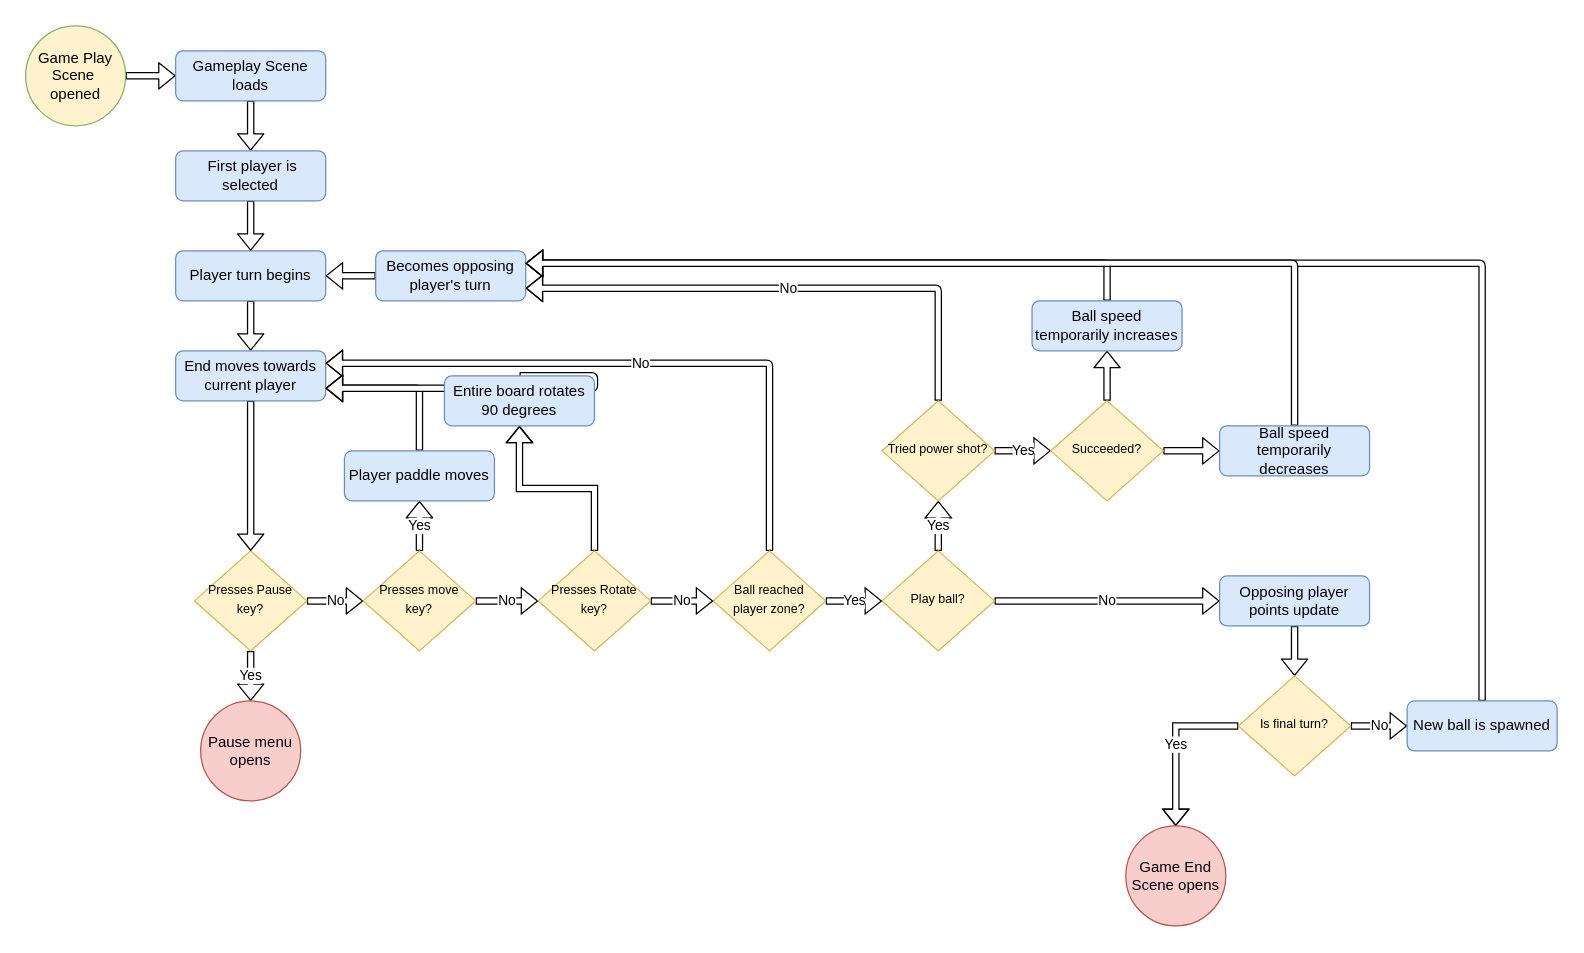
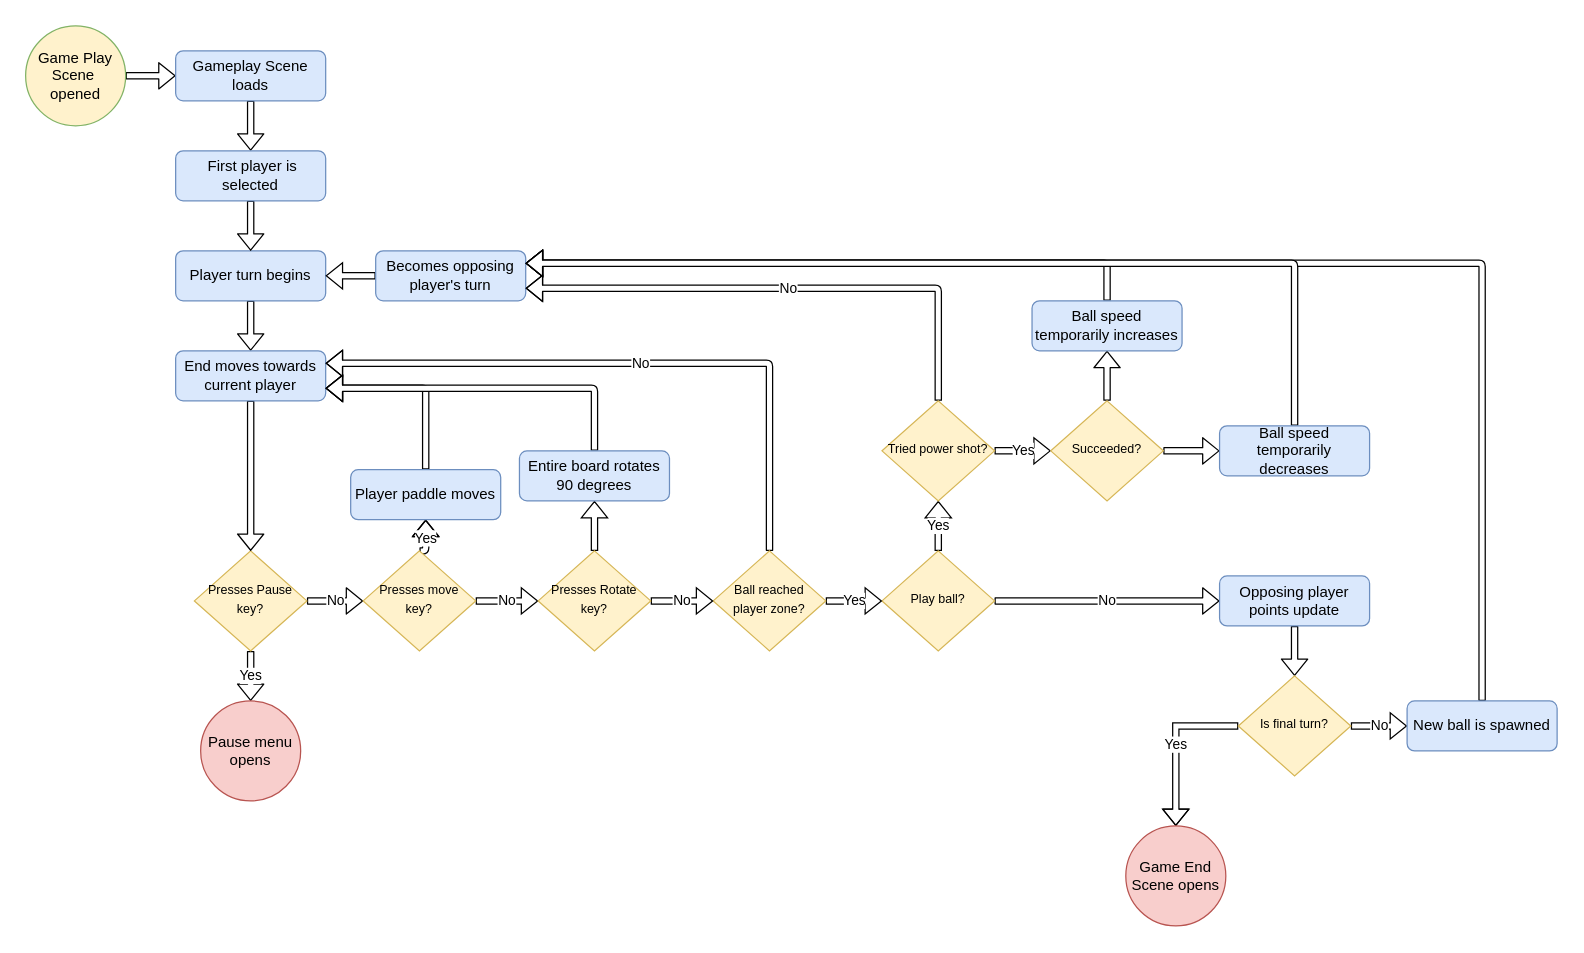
  <mxCell id="0" />
  <mxCell id="1" parent="0" />
  <mxCell id="2" style="edgeStyle=orthogonalEdgeStyle;rounded=1;orthogonalLoop=1;jettySize=auto;html=1;exitX=1;exitY=0.5;exitDx=0;exitDy=0;shape=flexArrow;endSize=4;width=5;endWidth=15;fillColor=default;" parent="1" source="3" target="8" edge="1"><mxGeometry relative="1" as="geometry" /></mxCell>
  <mxCell id="3" value="Game Play Scene&amp;nbsp;&lt;br&gt;opened" style="ellipse;whiteSpace=wrap;html=1;aspect=fixed;fillColor=#fff2cc;strokeColor=#82b366;" parent="1" vertex="1"><mxGeometry x="20" y="20" width="80" height="80" as="geometry" /></mxCell>
  <mxCell id="4" value="Yes" style="edgeStyle=orthogonalEdgeStyle;rounded=0;orthogonalLoop=1;jettySize=auto;html=1;shape=flexArrow;fillColor=default;endSize=4;width=5;endWidth=15;" parent="1" source="6" target="44" edge="1"><mxGeometry relative="1" as="geometry" /></mxCell>
  <mxCell id="5" value="No" style="edgeStyle=orthogonalEdgeStyle;rounded=1;orthogonalLoop=1;jettySize=auto;html=1;exitX=1;exitY=0.5;exitDx=0;exitDy=0;entryX=0;entryY=0.5;entryDx=0;entryDy=0;shape=flexArrow;endSize=4;width=5;endWidth=15;fillColor=default;" parent="1" source="6" target="20" edge="1"><mxGeometry relative="1" as="geometry" /></mxCell>
  <mxCell id="6" value="&lt;span style=&quot;font-size: 10px&quot;&gt;Play ball?&lt;/span&gt;" style="rhombus;whiteSpace=wrap;html=1;shadow=0;fontFamily=Helvetica;fontSize=12;align=center;strokeWidth=1;spacing=6;spacingTop=-4;fillColor=#fff2cc;strokeColor=#d6b656;" parent="1" vertex="1"><mxGeometry x="705" y="440" width="90" height="80" as="geometry" /></mxCell>
  <mxCell id="7" value="" style="edgeStyle=orthogonalEdgeStyle;rounded=1;orthogonalLoop=1;jettySize=auto;html=1;shape=flexArrow;endSize=4;width=5;endWidth=15;fillColor=default;" parent="1" source="8" target="14" edge="1"><mxGeometry relative="1" as="geometry" /></mxCell>
  <mxCell id="8" value="&lt;font style=&quot;font-size: 12px&quot;&gt;Gameplay Scene loads&lt;/font&gt;" style="rounded=1;whiteSpace=wrap;html=1;fillColor=#dae8fc;strokeColor=#6c8ebf;" parent="1" vertex="1"><mxGeometry x="140" y="40" width="120" height="40" as="geometry" /></mxCell>
  <mxCell id="9" value="" style="edgeStyle=orthogonalEdgeStyle;rounded=1;orthogonalLoop=1;jettySize=auto;html=1;shape=flexArrow;endSize=4;width=5;endWidth=15;fillColor=default;" parent="1" source="10" target="22" edge="1"><mxGeometry relative="1" as="geometry" /></mxCell>
  <mxCell id="10" value="Player turn begins" style="rounded=1;whiteSpace=wrap;html=1;fillColor=#dae8fc;strokeColor=#6c8ebf;" parent="1" vertex="1"><mxGeometry x="140" y="200" width="120" height="40" as="geometry" /></mxCell>
  <mxCell id="11" style="edgeStyle=orthogonalEdgeStyle;rounded=0;orthogonalLoop=1;jettySize=auto;html=1;exitX=0;exitY=0.5;exitDx=0;exitDy=0;entryX=1;entryY=0.5;entryDx=0;entryDy=0;shape=flexArrow;endSize=4;width=5;endWidth=15;" parent="1" source="12" target="10" edge="1"><mxGeometry relative="1" as="geometry" /></mxCell>
  <mxCell id="12" value="Becomes opposing player's turn" style="rounded=1;whiteSpace=wrap;html=1;fillColor=#dae8fc;strokeColor=#6c8ebf;" parent="1" vertex="1"><mxGeometry x="300" y="200" width="120" height="40" as="geometry" /></mxCell>
  <mxCell id="13" value="" style="edgeStyle=orthogonalEdgeStyle;rounded=1;orthogonalLoop=1;jettySize=auto;html=1;shape=flexArrow;endSize=4;width=5;endWidth=15;fillColor=default;" parent="1" source="14" target="10" edge="1"><mxGeometry relative="1" as="geometry" /></mxCell>
  <mxCell id="14" value="&lt;font style=&quot;font-size: 12px&quot;&gt;&amp;nbsp;First player is selected&lt;/font&gt;" style="rounded=1;whiteSpace=wrap;html=1;fillColor=#dae8fc;strokeColor=#6c8ebf;" parent="1" vertex="1"><mxGeometry x="140" y="120" width="120" height="40" as="geometry" /></mxCell>
  <mxCell id="15" value="Yes" style="edgeStyle=orthogonalEdgeStyle;rounded=1;orthogonalLoop=1;jettySize=auto;html=1;exitX=0.5;exitY=1;exitDx=0;exitDy=0;shape=flexArrow;endSize=4;width=5;endWidth=15;fillColor=default;" parent="1" source="17" target="18" edge="1"><mxGeometry relative="1" as="geometry" /></mxCell>
  <mxCell id="16" value="No" style="edgeStyle=orthogonalEdgeStyle;rounded=1;orthogonalLoop=1;jettySize=auto;html=1;exitX=1;exitY=0.5;exitDx=0;exitDy=0;entryX=0;entryY=0.5;entryDx=0;entryDy=0;shape=flexArrow;endSize=4;width=5;endWidth=15;fillColor=default;" parent="1" source="17" target="29" edge="1"><mxGeometry relative="1" as="geometry" /></mxCell>
  <mxCell id="17" value="&lt;span style=&quot;font-size: 10px&quot;&gt;Presses Pause key?&lt;/span&gt;" style="rhombus;whiteSpace=wrap;html=1;shadow=0;fontFamily=Helvetica;fontSize=12;align=center;strokeWidth=1;spacing=6;spacingTop=-4;fillColor=#fff2cc;strokeColor=#d6b656;" parent="1" vertex="1"><mxGeometry x="155" y="440" width="90" height="80" as="geometry" /></mxCell>
  <mxCell id="18" value="Pause menu opens" style="ellipse;whiteSpace=wrap;html=1;aspect=fixed;fillColor=#f8cecc;strokeColor=#b85450;" parent="1" vertex="1"><mxGeometry x="160" y="560" width="80" height="80" as="geometry" /></mxCell>
  <mxCell id="19" value="" style="edgeStyle=orthogonalEdgeStyle;rounded=1;orthogonalLoop=1;jettySize=auto;html=1;shape=flexArrow;endSize=4;width=5;endWidth=15;fillColor=default;" parent="1" source="20" target="25" edge="1"><mxGeometry relative="1" as="geometry" /></mxCell>
  <mxCell id="20" value="Opposing player points update" style="rounded=1;whiteSpace=wrap;html=1;fillColor=#dae8fc;strokeColor=#6c8ebf;" parent="1" vertex="1"><mxGeometry x="975" y="460" width="120" height="40" as="geometry" /></mxCell>
  <mxCell id="21" style="edgeStyle=orthogonalEdgeStyle;rounded=1;orthogonalLoop=1;jettySize=auto;html=1;exitX=0.5;exitY=1;exitDx=0;exitDy=0;entryX=0.5;entryY=0;entryDx=0;entryDy=0;shape=flexArrow;endSize=4;width=5;endWidth=15;fillColor=default;" parent="1" source="22" target="17" edge="1"><mxGeometry relative="1" as="geometry"><mxPoint x="200" y="360" as="targetPoint" /></mxGeometry></mxCell>
  <mxCell id="22" value="End moves towards current player" style="rounded=1;whiteSpace=wrap;html=1;fillColor=#dae8fc;strokeColor=#6c8ebf;" parent="1" vertex="1"><mxGeometry x="140" y="280" width="120" height="40" as="geometry" /></mxCell>
  <mxCell id="23" value="Yes" style="edgeStyle=orthogonalEdgeStyle;rounded=0;orthogonalLoop=1;jettySize=auto;html=1;shape=flexArrow;fillColor=default;endSize=4;width=5;endWidth=15;" parent="1" source="25" target="26" edge="1"><mxGeometry relative="1" as="geometry" /></mxCell>
  <mxCell id="24" value="No" style="edgeStyle=orthogonalEdgeStyle;rounded=0;orthogonalLoop=1;jettySize=auto;html=1;shape=flexArrow;fillColor=default;endSize=4;width=5;endWidth=15;" parent="1" source="25" target="34" edge="1"><mxGeometry relative="1" as="geometry" /></mxCell>
  <mxCell id="25" value="&lt;span style=&quot;font-size: 10px&quot;&gt;Is final turn?&lt;/span&gt;" style="rhombus;whiteSpace=wrap;html=1;shadow=0;fontFamily=Helvetica;fontSize=12;align=center;strokeWidth=1;spacing=6;spacingTop=-4;fillColor=#fff2cc;strokeColor=#d6b656;" parent="1" vertex="1"><mxGeometry x="990" y="540" width="90" height="80" as="geometry" /></mxCell>
  <mxCell id="26" value="Game End Scene opens" style="ellipse;whiteSpace=wrap;html=1;aspect=fixed;fillColor=#f8cecc;strokeColor=#b85450;" parent="1" vertex="1"><mxGeometry x="900" y="660" width="80" height="80" as="geometry" /></mxCell>
  <mxCell id="27" value="Yes" style="edgeStyle=orthogonalEdgeStyle;rounded=1;orthogonalLoop=1;jettySize=auto;html=1;exitX=0.5;exitY=0;exitDx=0;exitDy=0;entryX=0.5;entryY=1;entryDx=0;entryDy=0;shape=flexArrow;endSize=4;width=5;endWidth=15;fillColor=default;" parent="1" source="29" target="39" edge="1"><mxGeometry relative="1" as="geometry"><mxPoint x="335" y="400" as="targetPoint" /></mxGeometry></mxCell>
  <mxCell id="28" value="No" style="edgeStyle=orthogonalEdgeStyle;rounded=0;orthogonalLoop=1;jettySize=auto;html=1;exitX=1;exitY=0.5;exitDx=0;exitDy=0;shape=flexArrow;fillColor=default;endSize=4;width=5;endWidth=15;" parent="1" source="29" target="37" edge="1"><mxGeometry relative="1" as="geometry" /></mxCell>
  <mxCell id="29" value="&lt;span style=&quot;font-size: 10px&quot;&gt;Presses move key?&lt;/span&gt;" style="rhombus;whiteSpace=wrap;html=1;shadow=0;fontFamily=Helvetica;fontSize=12;align=center;strokeWidth=1;spacing=6;spacingTop=-4;fillColor=#fff2cc;strokeColor=#d6b656;" parent="1" vertex="1"><mxGeometry x="290" y="440" width="90" height="80" as="geometry" /></mxCell>
  <mxCell id="30" value="Yes" style="edgeStyle=orthogonalEdgeStyle;rounded=0;orthogonalLoop=1;jettySize=auto;html=1;shape=flexArrow;fillColor=default;endSize=4;width=5;endWidth=15;" parent="1" source="32" target="6" edge="1"><mxGeometry relative="1" as="geometry" /></mxCell>
  <mxCell id="31" value="No" style="edgeStyle=orthogonalEdgeStyle;rounded=1;orthogonalLoop=1;jettySize=auto;html=1;exitX=0.5;exitY=0;exitDx=0;exitDy=0;entryX=1;entryY=0.25;entryDx=0;entryDy=0;shape=flexArrow;endSize=4;width=5;endWidth=15;fillColor=default;" parent="1" source="32" target="22" edge="1"><mxGeometry relative="1" as="geometry" /></mxCell>
  <mxCell id="32" value="&lt;span style=&quot;font-size: 10px&quot;&gt;Ball reached player zone?&lt;/span&gt;" style="rhombus;whiteSpace=wrap;html=1;shadow=0;fontFamily=Helvetica;fontSize=12;align=center;strokeWidth=1;spacing=6;spacingTop=-4;fillColor=#fff2cc;strokeColor=#d6b656;" parent="1" vertex="1"><mxGeometry x="570" y="440" width="90" height="80" as="geometry" /></mxCell>
  <mxCell id="33" style="edgeStyle=orthogonalEdgeStyle;rounded=1;orthogonalLoop=1;jettySize=auto;html=1;entryX=1;entryY=0.25;entryDx=0;entryDy=0;exitX=0.5;exitY=0;exitDx=0;exitDy=0;shape=flexArrow;endSize=4;width=5;endWidth=15;fillColor=default;" parent="1" source="34" target="12" edge="1"><mxGeometry relative="1" as="geometry"><Array as="points"><mxPoint x="1185" y="210" /></Array><mxPoint x="560" y="210" as="targetPoint" /></mxGeometry></mxCell>
  <mxCell id="34" value="New ball is spawned" style="rounded=1;whiteSpace=wrap;html=1;fillColor=#dae8fc;strokeColor=#6c8ebf;" parent="1" vertex="1"><mxGeometry x="1125" y="560" width="120" height="40" as="geometry" /></mxCell>
  <mxCell id="35" value="No" style="edgeStyle=orthogonalEdgeStyle;rounded=0;orthogonalLoop=1;jettySize=auto;html=1;exitX=1;exitY=0.5;exitDx=0;exitDy=0;entryX=0;entryY=0.5;entryDx=0;entryDy=0;shape=flexArrow;fillColor=default;endSize=4;width=5;endWidth=15;" parent="1" source="37" target="32" edge="1"><mxGeometry relative="1" as="geometry" /></mxCell>
  <mxCell id="36" value="" style="edgeStyle=orthogonalEdgeStyle;rounded=0;orthogonalLoop=1;jettySize=auto;html=1;shape=flexArrow;endSize=4;width=5;endWidth=15;" parent="1" source="37" target="41" edge="1"><mxGeometry relative="1" as="geometry" /></mxCell>
  <mxCell id="37" value="&lt;span style=&quot;font-size: 10px&quot;&gt;Presses Rotate key?&lt;/span&gt;" style="rhombus;whiteSpace=wrap;html=1;shadow=0;fontFamily=Helvetica;fontSize=12;align=center;strokeWidth=1;spacing=6;spacingTop=-4;fillColor=#fff2cc;strokeColor=#d6b656;" parent="1" vertex="1"><mxGeometry x="430" y="440" width="90" height="80" as="geometry" /></mxCell>
  <mxCell id="38" style="edgeStyle=orthogonalEdgeStyle;rounded=1;orthogonalLoop=1;jettySize=auto;html=1;exitX=0.5;exitY=0;exitDx=0;exitDy=0;entryX=1;entryY=0.75;entryDx=0;entryDy=0;shape=flexArrow;endSize=4;width=5;endWidth=15;fillColor=default;" parent="1" source="39" target="22" edge="1"><mxGeometry relative="1" as="geometry" /></mxCell>
- <mxCell id="39" value="Player paddle moves" style="rounded=1;whiteSpace=wrap;html=1;fillColor=#dae8fc;strokeColor=#6c8ebf;" parent="1" vertex="1"><mxGeometry x="275" y="360" width="120" height="40" as="geometry" /></mxCell>
+ <mxCell id="39" value="Player paddle moves" style="rounded=1;whiteSpace=wrap;html=1;fillColor=#dae8fc;strokeColor=#6c8ebf;" parent="1" vertex="1"><mxGeometry x="280" y="375" width="120" height="40" as="geometry" /></mxCell>
  <mxCell id="40" style="edgeStyle=orthogonalEdgeStyle;rounded=1;orthogonalLoop=1;jettySize=auto;html=1;exitX=0.5;exitY=0;exitDx=0;exitDy=0;shape=flexArrow;endSize=4;width=5;endWidth=15;fillColor=default;" parent="1" source="41" edge="1"><mxGeometry relative="1" as="geometry"><mxPoint x="260" y="310" as="targetPoint" /><Array as="points"><mxPoint x="475" y="310" /></Array></mxGeometry></mxCell>
- <mxCell id="41" value="Entire board rotates 90 degrees" style="rounded=1;whiteSpace=wrap;html=1;fillColor=#dae8fc;strokeColor=#6c8ebf;" parent="1" vertex="1"><mxGeometry x="355" y="300" width="120" height="40" as="geometry" /></mxCell>
+ <mxCell id="41" value="Entire board rotates 90 degrees" style="rounded=1;whiteSpace=wrap;html=1;fillColor=#dae8fc;strokeColor=#6c8ebf;" parent="1" vertex="1"><mxGeometry x="415" y="360" width="120" height="40" as="geometry" /></mxCell>
  <mxCell id="42" value="Yes" style="edgeStyle=orthogonalEdgeStyle;rounded=0;orthogonalLoop=1;jettySize=auto;html=1;shape=flexArrow;fillColor=default;endSize=4;width=5;endWidth=15;" parent="1" source="44" target="47" edge="1"><mxGeometry relative="1" as="geometry" /></mxCell>
  <mxCell id="43" value="No" style="edgeStyle=orthogonalEdgeStyle;rounded=1;orthogonalLoop=1;jettySize=auto;html=1;exitX=0.5;exitY=0;exitDx=0;exitDy=0;entryX=1;entryY=0.75;entryDx=0;entryDy=0;shape=flexArrow;endSize=4;width=5;endWidth=15;fillColor=default;" parent="1" source="44" target="12" edge="1"><mxGeometry relative="1" as="geometry" /></mxCell>
  <mxCell id="44" value="&lt;span style=&quot;font-size: 10px&quot;&gt;Tried power shot?&lt;/span&gt;" style="rhombus;whiteSpace=wrap;html=1;shadow=0;fontFamily=Helvetica;fontSize=12;align=center;strokeWidth=1;spacing=6;spacingTop=-4;fillColor=#fff2cc;strokeColor=#d6b656;" parent="1" vertex="1"><mxGeometry x="705" y="320" width="90" height="80" as="geometry" /></mxCell>
  <mxCell id="45" value="" style="edgeStyle=orthogonalEdgeStyle;rounded=1;orthogonalLoop=1;jettySize=auto;html=1;shape=flexArrow;endSize=4;width=5;endWidth=15;fillColor=default;" parent="1" source="47" target="49" edge="1"><mxGeometry relative="1" as="geometry" /></mxCell>
  <mxCell id="46" value="" style="edgeStyle=orthogonalEdgeStyle;rounded=1;orthogonalLoop=1;jettySize=auto;html=1;shape=flexArrow;endSize=4;width=5;endWidth=15;fillColor=default;" parent="1" source="47" target="51" edge="1"><mxGeometry relative="1" as="geometry" /></mxCell>
  <mxCell id="47" value="&lt;span style=&quot;font-size: 10px&quot;&gt;Succeeded?&lt;/span&gt;" style="rhombus;whiteSpace=wrap;html=1;shadow=0;fontFamily=Helvetica;fontSize=12;align=center;strokeWidth=1;spacing=6;spacingTop=-4;fillColor=#fff2cc;strokeColor=#d6b656;" parent="1" vertex="1"><mxGeometry x="840" y="320" width="90" height="80" as="geometry" /></mxCell>
  <mxCell id="48" style="edgeStyle=orthogonalEdgeStyle;rounded=1;orthogonalLoop=1;jettySize=auto;html=1;exitX=0.5;exitY=0;exitDx=0;exitDy=0;entryX=1;entryY=0.25;entryDx=0;entryDy=0;shape=flexArrow;endSize=4;width=5;endWidth=15;fillColor=default;" parent="1" source="49" target="12" edge="1"><mxGeometry relative="1" as="geometry" /></mxCell>
  <mxCell id="49" value="Ball speed temporarily increases" style="rounded=1;whiteSpace=wrap;html=1;fillColor=#dae8fc;strokeColor=#6c8ebf;" parent="1" vertex="1"><mxGeometry x="825" y="240" width="120" height="40" as="geometry" /></mxCell>
  <mxCell id="50" style="edgeStyle=orthogonalEdgeStyle;rounded=1;orthogonalLoop=1;jettySize=auto;html=1;exitX=0.5;exitY=0;exitDx=0;exitDy=0;shape=flexArrow;endSize=4;width=5;endWidth=15;fillColor=default;" parent="1" source="51" edge="1"><mxGeometry relative="1" as="geometry"><mxPoint x="420" y="210" as="targetPoint" /><Array as="points"><mxPoint x="1035" y="210" /></Array></mxGeometry></mxCell>
  <mxCell id="51" value="Ball speed temporarily decreases" style="rounded=1;whiteSpace=wrap;html=1;fillColor=#dae8fc;strokeColor=#6c8ebf;" parent="1" vertex="1"><mxGeometry x="975" y="340" width="120" height="40" as="geometry" /></mxCell>
